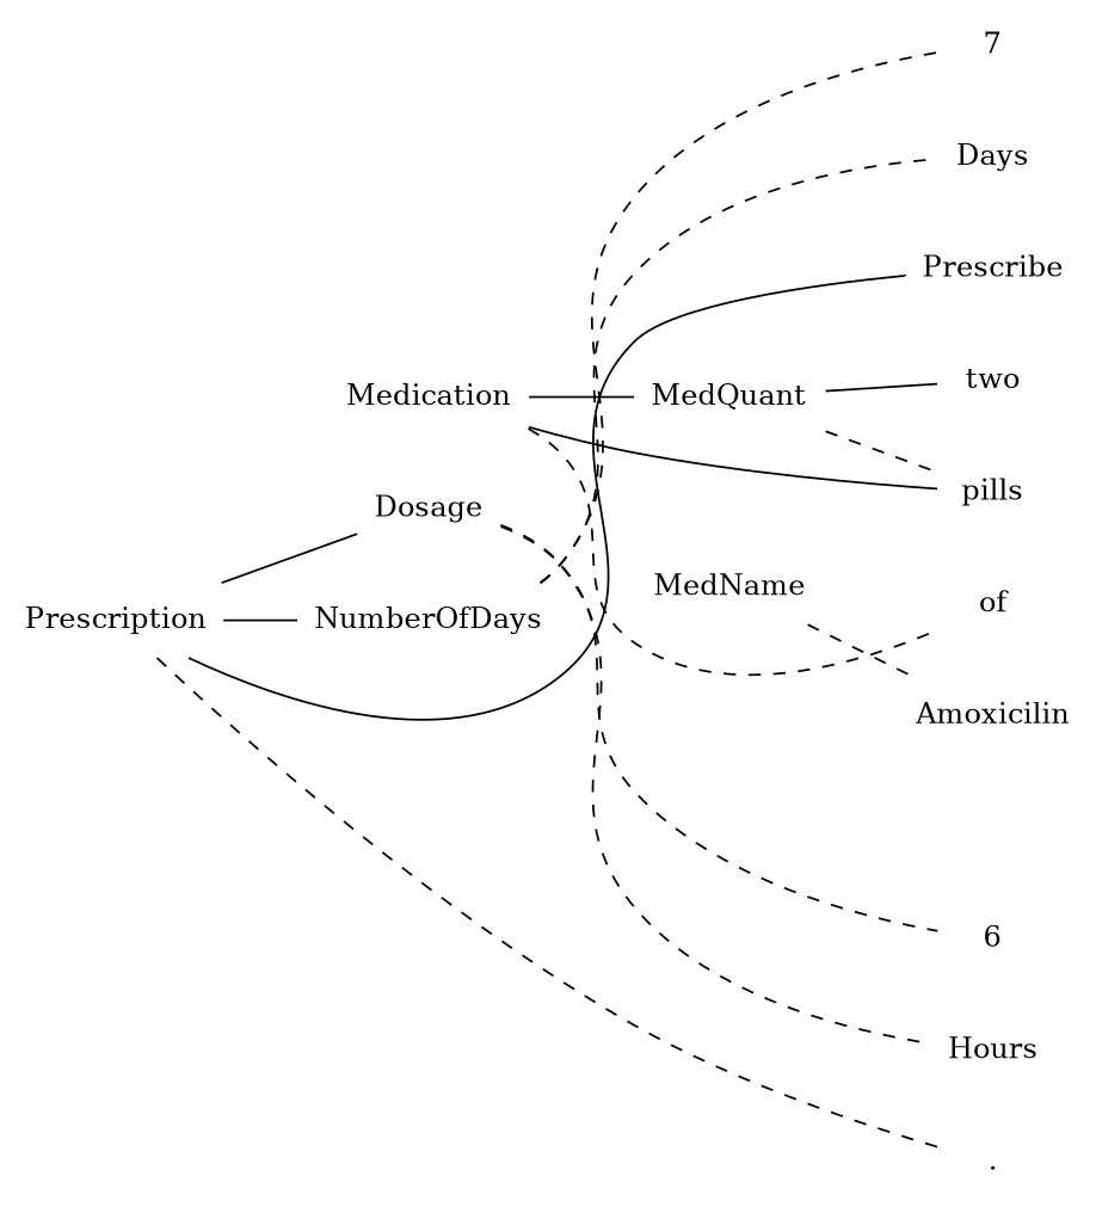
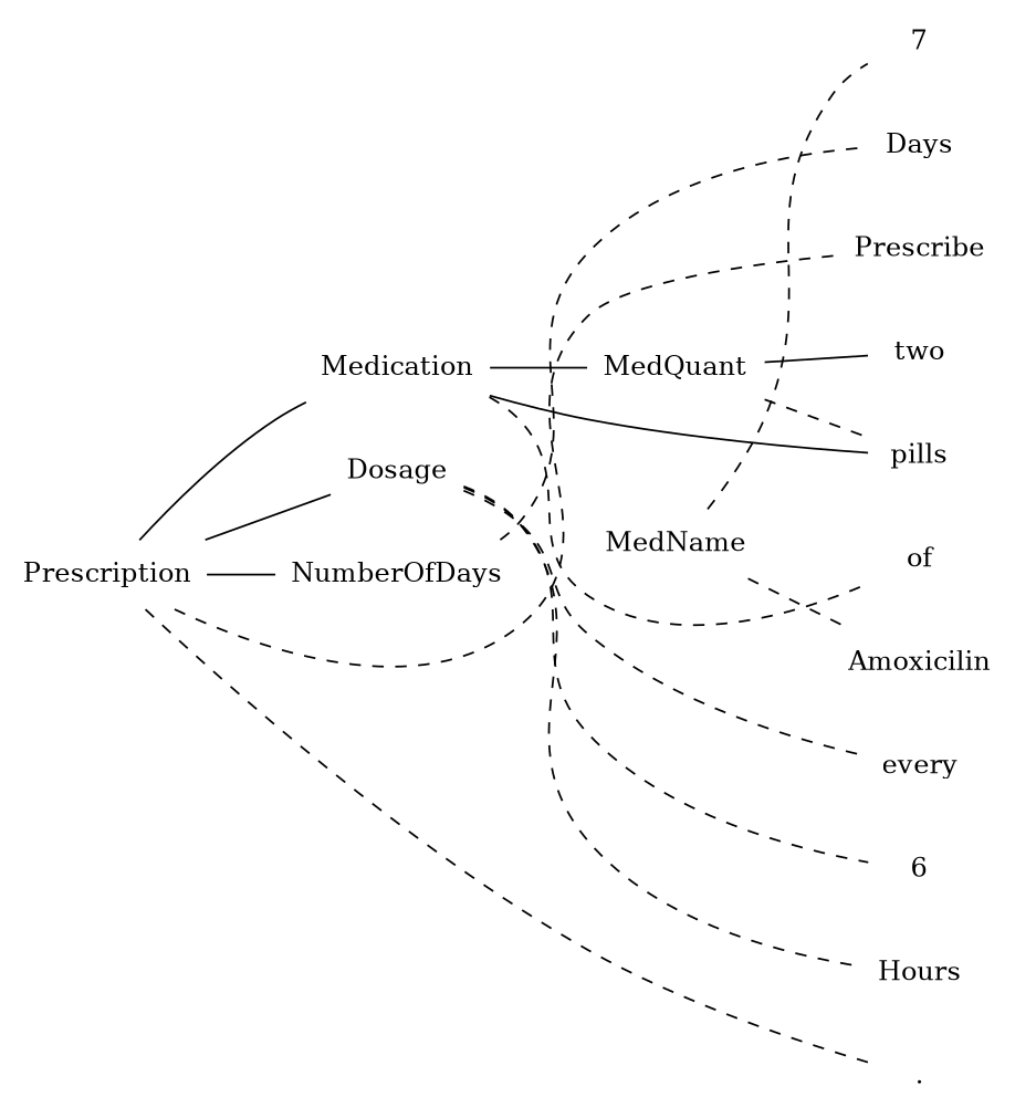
  graph {
    rankdir=LR
    node [shape=plaintext]
    edge [style=invis]
    n1 [label=Prescription]
    n2 [label=Medication]
    n3 [label=Dosage]
    n4 [label=NumberOfDays]
    n5 [label=MedQuant]
    n6 [label=MedName]
    n7 [label=Prescribe]
    n8 [label=two]
    n9 [label=pills]
    n10 [label=of]
    n11 [label=Amoxicilin]
+   n12 [label=every]
    n13 [label=6]
    n14 [label=Hours]
    n15 [label=7]
    n16 [label=Days]
    n17 [label="."]
    subgraph sub_1 {
      rank=same
      n1
    }
    subgraph sub_2 {
      rank=same
      n2
      n3
      n4
    }
    subgraph sub_3 {
      rank=same
      n5
      n6
    }
    subgraph sub_4 {
      rank=same
      n7
      n8
      n9
      n10
      n11
+     n12
      n13
      n14
      n15
      n16
      n17
    }
+   n1 -- n2 [style=solid]
    n1 -- n3 [style=solid]
    n1 -- n4 [style=solid]
-   n1 -- n7 [style=solid]
+   n1 -- n7 [style=dashed]
    n1 -- n17 [style=dashed]
    n2 -- n3
    n2 -- n5 [style=solid]
    n2 -- n9 [style=solid]
    n2 -- n10 [style=dashed]
    n3 -- n4
+   n3 -- n12 [style=dashed]
    n3 -- n13 [style=dashed]
    n3 -- n14 [style=dashed]
-   n4 -- n15 [style=dashed]
+   n6 -- n15 [style=dashed]
    n4 -- n16 [style=dashed]
    n5 -- n6
    n5 -- n8 [style=solid]
    n5 -- n9 [style=dashed]
    n6 -- n11 [style=dashed]
    n7 -- n8
    n8 -- n9
    n9 -- n10
    n10 -- n11
+   n11 -- n12
+   n12 -- n13
    n13 -- n14
    n15 -- n16
    n16 -- n17
  }
